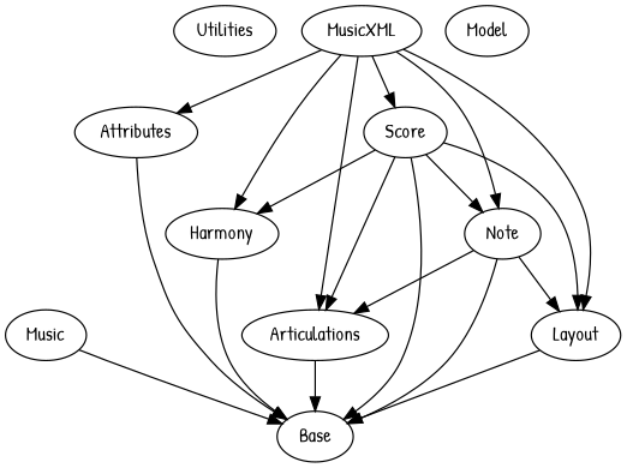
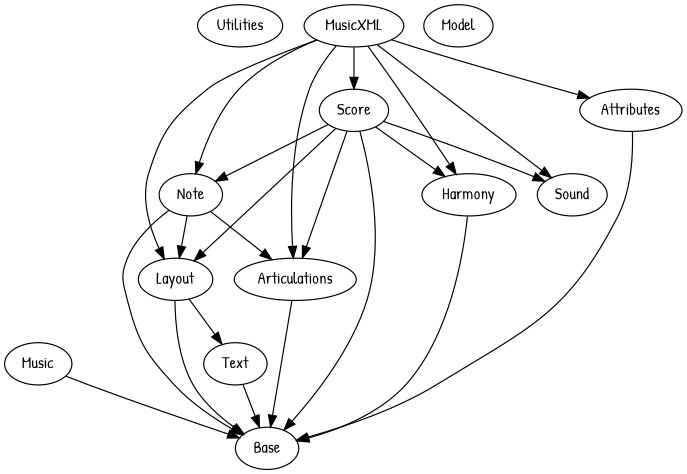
  digraph {
    fontname="Patrick Hand"
    node [fontname="Patrick Hand"]
    edge [fontname="Patrick Hand"]
    Utilities
    Music
    Base
    Model
    MusicXML
    Layout
    Articulations
    Attributes
    Harmony
+   Sound
    Note
    Score
+   Text
    Music -> Base
    MusicXML -> Layout
    MusicXML -> Articulations
    MusicXML -> Attributes
    MusicXML -> Harmony
+   MusicXML -> Sound
    MusicXML -> Note
    MusicXML -> Score
    Layout -> Base
+   Layout -> Text
    Articulations -> Base
    Attributes -> Base
    Harmony -> Base
    Note -> Base
    Note -> Layout
    Note -> Articulations
    Score -> Base
    Score -> Layout
    Score -> Articulations
    Score -> Harmony
+   Score -> Sound
    Score -> Note
+   Text -> Base
  }
